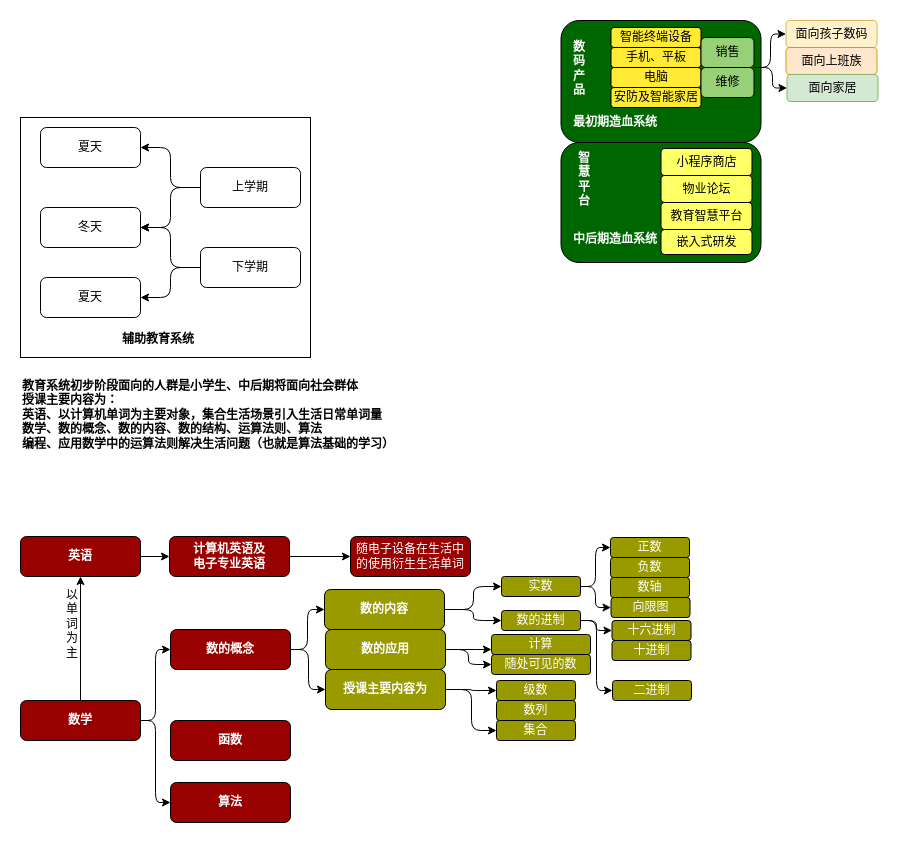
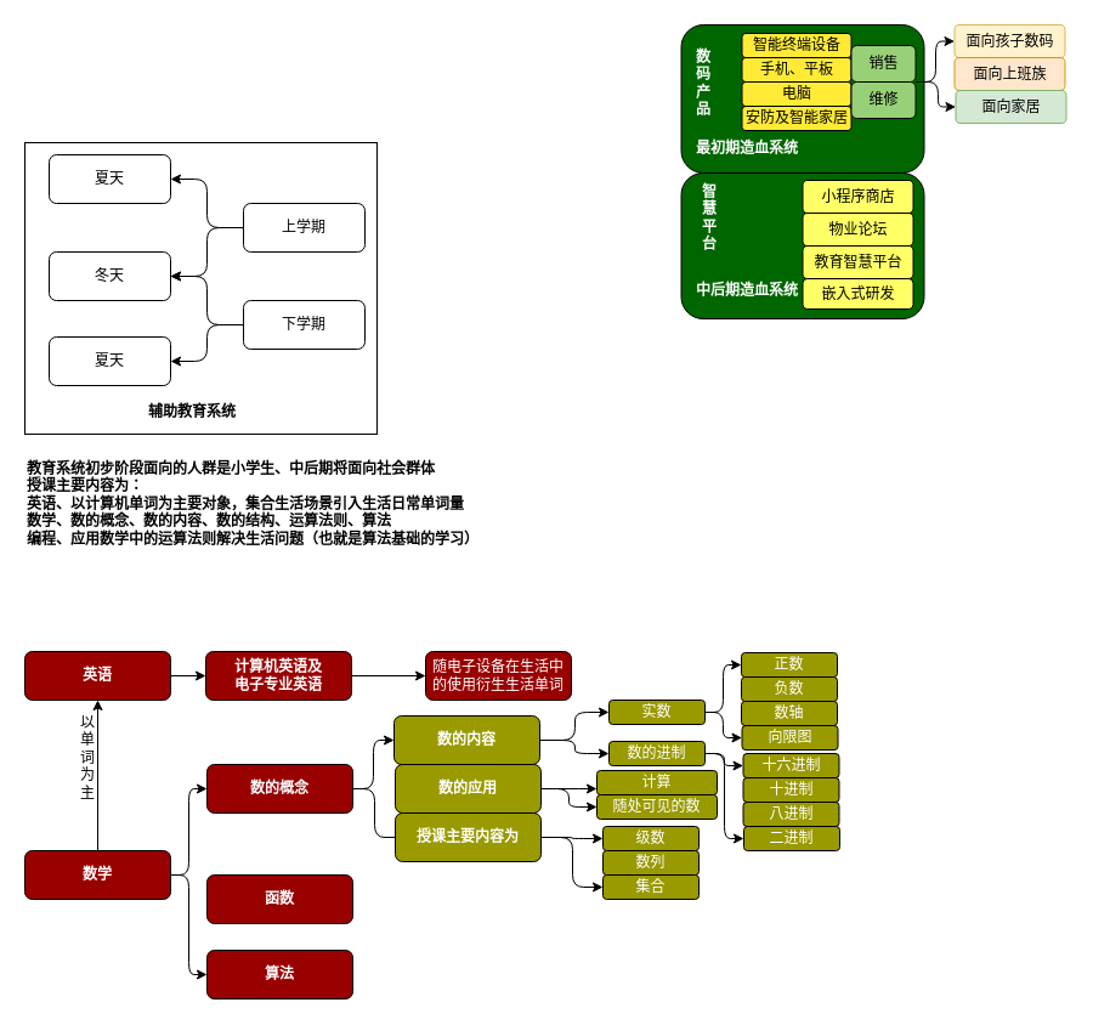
  <mxCell id="0" />
  <mxCell id="1" parent="0" />
  <mxCell id="2" value="" style="group" vertex="1" connectable="0" parent="1"><mxGeometry x="560.5" y="142" width="200" height="120" as="geometry" /></mxCell>
  <mxCell id="3" value="" style="rounded=1;whiteSpace=wrap;html=1;fillColor=#006600;" vertex="1" parent="2"><mxGeometry width="200" height="120" as="geometry" /></mxCell>
  <mxCell id="4" value="小程序商店" style="rounded=1;whiteSpace=wrap;html=1;fillColor=#FFFF66;" vertex="1" parent="2"><mxGeometry x="100" y="6" width="91" height="27" as="geometry" /></mxCell>
  <mxCell id="5" value="物业论坛" style="rounded=1;whiteSpace=wrap;html=1;fillColor=#FFFF66;" vertex="1" parent="2"><mxGeometry x="100" y="33" width="91" height="27" as="geometry" /></mxCell>
  <mxCell id="6" value="教育智慧平台" style="rounded=1;whiteSpace=wrap;html=1;fillColor=#FFFF66;" vertex="1" parent="2"><mxGeometry x="100" y="60" width="91" height="27" as="geometry" /></mxCell>
  <mxCell id="7" value="嵌入式研发" style="rounded=1;whiteSpace=wrap;html=1;fillColor=#FFFF66;" vertex="1" parent="2"><mxGeometry x="100" y="87" width="91" height="25" as="geometry" /></mxCell>
  <mxCell id="8" value="&lt;b&gt;&lt;font color=&quot;#ffffff&quot;&gt;智&lt;br&gt;慧&lt;br&gt;平&lt;br&gt;台&lt;/font&gt;&lt;/b&gt;" style="text;html=1;resizable=0;points=[];autosize=1;align=left;verticalAlign=top;spacingTop=-4;" vertex="1" parent="2"><mxGeometry x="15" y="6" width="30" height="60" as="geometry" /></mxCell>
  <mxCell id="9" value="&lt;font color=&quot;#ffffff&quot;&gt;中后期造血系统&lt;/font&gt;" style="text;html=1;resizable=0;points=[];autosize=1;align=left;verticalAlign=top;spacingTop=-4;fontStyle=1" vertex="1" parent="2"><mxGeometry x="10" y="87" width="100" height="20" as="geometry" /></mxCell>
  <mxCell id="10" value="" style="group" vertex="1" connectable="0" parent="1"><mxGeometry x="560.5" y="20" width="260" height="122" as="geometry" /></mxCell>
  <mxCell id="11" value="" style="rounded=1;whiteSpace=wrap;html=1;fillColor=#006600;" vertex="1" parent="10"><mxGeometry width="200" height="122" as="geometry" /></mxCell>
  <mxCell id="12" value="&lt;span style=&quot;text-align: center ; white-space: normal&quot;&gt;&lt;b&gt;&lt;font color=&quot;#ffffff&quot;&gt;数&lt;br&gt;码&lt;br&gt;产&lt;br&gt;品&lt;/font&gt;&lt;/b&gt;&lt;/span&gt;" style="text;html=1;resizable=0;points=[];autosize=1;align=left;verticalAlign=top;spacingTop=-4;" vertex="1" parent="10"><mxGeometry x="10" y="17" width="30" height="60" as="geometry" /></mxCell>
  <mxCell id="13" value="&lt;b&gt;&lt;font color=&quot;#ffffff&quot;&gt;最初期造血系统&lt;/font&gt;&lt;/b&gt;" style="text;html=1;resizable=0;points=[];autosize=1;align=left;verticalAlign=top;spacingTop=-4;" vertex="1" parent="10"><mxGeometry x="10" y="92" width="100" height="20" as="geometry" /></mxCell>
  <mxCell id="14" value="" style="group" vertex="1" connectable="0" parent="10"><mxGeometry x="50" y="7" width="210" height="80" as="geometry" /></mxCell>
  <mxCell id="15" value="智能终端设备" style="rounded=1;whiteSpace=wrap;html=1;fillColor=#FFEB36;" vertex="1" parent="14"><mxGeometry width="90" height="20" as="geometry" /></mxCell>
  <mxCell id="16" value="手机、平板" style="rounded=1;whiteSpace=wrap;html=1;fillColor=#FFEB36;" vertex="1" parent="14"><mxGeometry y="20" width="90" height="20" as="geometry" /></mxCell>
  <mxCell id="17" value="电脑" style="rounded=1;whiteSpace=wrap;html=1;fillColor=#FFEB36;" vertex="1" parent="14"><mxGeometry y="40" width="90" height="20" as="geometry" /></mxCell>
  <mxCell id="18" value="安防及智能家居" style="rounded=1;whiteSpace=wrap;html=1;fillColor=#FFEB36;" vertex="1" parent="14"><mxGeometry y="60" width="90" height="20" as="geometry" /></mxCell>
  <mxCell id="19" value="" style="group" vertex="1" connectable="0" parent="14"><mxGeometry x="90" y="10" width="120" height="60" as="geometry" /></mxCell>
  <mxCell id="20" value="销售" style="rounded=1;whiteSpace=wrap;html=1;fillColor=#97D077;" vertex="1" parent="19"><mxGeometry width="53" height="30" as="geometry" /></mxCell>
  <mxCell id="21" value="维修&lt;span style=&quot;font-family: &amp;#34;helvetica&amp;#34; , &amp;#34;arial&amp;#34; , sans-serif ; font-size: 0px ; white-space: nowrap&quot;&gt;%3CmxGraphModel%3E%3Croot%3E%3CmxCell%20id%3D%220%22%2F%3E%3CmxCell%20id%3D%221%22%20parent%3D%220%22%2F%3E%3CmxCell%20id%3D%222%22%20value%3D%22%E9%94%80%E5%94%AE%22%20style%3D%22rounded%3D1%3BwhiteSpace%3Dwrap%3Bhtml%3D1%3B%22%20vertex%3D%221%22%20parent%3D%221%22%3E%3CmxGeometry%20x%3D%22600%22%20y%3D%2270%22%20width%3D%22100%22%20height%3D%2230%22%20as%3D%22geometry%22%2F%3E%3C%2FmxCell%3E%3C%2Froot%3E%3C%2FmxGraphModel%3E&lt;/span&gt;" style="rounded=1;whiteSpace=wrap;html=1;fillColor=#97D077;" vertex="1" parent="19"><mxGeometry y="30" width="53" height="30" as="geometry" /></mxCell>
  <mxCell id="22" value="面向孩子数码" style="rounded=1;whiteSpace=wrap;html=1;fillColor=#fff2cc;strokeColor=#d6b656;" vertex="1" parent="1"><mxGeometry x="785.5" y="20" width="91" height="27" as="geometry" /></mxCell>
  <mxCell id="23" value="面向上班族" style="rounded=1;whiteSpace=wrap;html=1;fillColor=#ffe6cc;strokeColor=#d79b00;" vertex="1" parent="1"><mxGeometry x="785.5" y="47" width="91" height="27" as="geometry" /></mxCell>
  <mxCell id="24" value="面向家居" style="rounded=1;whiteSpace=wrap;html=1;fillColor=#d5e8d4;strokeColor=#82b366;" vertex="1" parent="1"><mxGeometry x="786.5" y="74" width="91" height="27" as="geometry" /></mxCell>
  <mxCell id="25" value="" style="edgeStyle=elbowEdgeStyle;elbow=horizontal;endArrow=classic;html=1;entryX=0;entryY=0.5;entryDx=0;entryDy=0;" edge="1" parent="1" target="22"><mxGeometry width="50" height="50" relative="1" as="geometry"><mxPoint x="753.5" y="67" as="sourcePoint" /><mxPoint x="295.5" y="57" as="targetPoint" /></mxGeometry></mxCell>
  <mxCell id="26" value="" style="edgeStyle=elbowEdgeStyle;elbow=horizontal;endArrow=classic;html=1;exitX=1.057;exitY=0;exitDx=0;exitDy=0;entryX=0;entryY=0.5;entryDx=0;entryDy=0;exitPerimeter=0;" edge="1" parent="1" source="21" target="24"><mxGeometry width="50" height="50" relative="1" as="geometry"><mxPoint x="365.5" y="107" as="sourcePoint" /><mxPoint x="305.5" y="67" as="targetPoint" /></mxGeometry></mxCell>
  <mxCell id="27" value="" style="group" vertex="1" connectable="0" parent="1"><mxGeometry x="20" y="117" width="290" height="240" as="geometry" /></mxCell>
  <mxCell id="28" value="" style="rounded=0;whiteSpace=wrap;html=1;" vertex="1" parent="27"><mxGeometry width="290" height="240" as="geometry" /></mxCell>
  <mxCell id="29" value="夏天" style="rounded=1;whiteSpace=wrap;html=1;" vertex="1" parent="27"><mxGeometry x="20" y="10" width="100" height="40" as="geometry" /></mxCell>
  <mxCell id="30" value="夏天" style="rounded=1;whiteSpace=wrap;html=1;" vertex="1" parent="27"><mxGeometry x="20" y="160" width="100" height="40" as="geometry" /></mxCell>
  <mxCell id="31" value="冬天" style="rounded=1;whiteSpace=wrap;html=1;" vertex="1" parent="27"><mxGeometry x="20" y="90" width="100" height="40" as="geometry" /></mxCell>
  <mxCell id="32" value="上学期" style="rounded=1;whiteSpace=wrap;html=1;" vertex="1" parent="27"><mxGeometry x="180" y="50" width="100" height="40" as="geometry" /></mxCell>
  <mxCell id="33" value="下学期" style="rounded=1;whiteSpace=wrap;html=1;" vertex="1" parent="27"><mxGeometry x="180" y="130" width="100" height="40" as="geometry" /></mxCell>
  <mxCell id="34" value="" style="edgeStyle=elbowEdgeStyle;elbow=horizontal;endArrow=classic;html=1;exitX=0;exitY=0.5;exitDx=0;exitDy=0;" edge="1" parent="27" source="32" target="29"><mxGeometry width="50" height="50" relative="1" as="geometry"><mxPoint x="150" y="270" as="sourcePoint" /><mxPoint x="200" y="220" as="targetPoint" /></mxGeometry></mxCell>
  <mxCell id="35" value="" style="edgeStyle=elbowEdgeStyle;elbow=horizontal;endArrow=classic;html=1;exitX=0;exitY=0.5;exitDx=0;exitDy=0;entryX=1;entryY=0.5;entryDx=0;entryDy=0;" edge="1" parent="27" source="32" target="31"><mxGeometry width="50" height="50" relative="1" as="geometry"><mxPoint x="200" y="50" as="sourcePoint" /><mxPoint x="130" y="40" as="targetPoint" /></mxGeometry></mxCell>
  <mxCell id="36" value="" style="edgeStyle=elbowEdgeStyle;elbow=horizontal;endArrow=classic;html=1;exitX=0;exitY=0.5;exitDx=0;exitDy=0;entryX=1;entryY=0.5;entryDx=0;entryDy=0;" edge="1" parent="27" source="33" target="31"><mxGeometry width="50" height="50" relative="1" as="geometry"><mxPoint x="210" y="60" as="sourcePoint" /><mxPoint x="140" y="50" as="targetPoint" /></mxGeometry></mxCell>
  <mxCell id="37" value="" style="edgeStyle=elbowEdgeStyle;elbow=horizontal;endArrow=classic;html=1;exitX=0;exitY=0.5;exitDx=0;exitDy=0;entryX=1;entryY=0.5;entryDx=0;entryDy=0;" edge="1" parent="27" source="33" target="30"><mxGeometry width="50" height="50" relative="1" as="geometry"><mxPoint x="220" y="70" as="sourcePoint" /><mxPoint x="150" y="60" as="targetPoint" /></mxGeometry></mxCell>
  <mxCell id="38" value="&lt;b&gt;辅助教育系统&lt;/b&gt;" style="text;html=1;resizable=0;points=[];autosize=1;align=left;verticalAlign=top;spacingTop=-4;" vertex="1" parent="27"><mxGeometry x="100" y="212" width="90" height="20" as="geometry" /></mxCell>
  <mxCell id="39" value="&lt;b&gt;教育系统初步阶段面向的人群是小学生、中后期将面向社会群体&lt;br&gt;授课主要内容为：&lt;br&gt;英语、以计算机单词为主要对象，集合生活场景引入生活日常单词量&lt;br&gt;数学、数的概念、数的内容、数的结构、运算法则、算法&lt;br&gt;编程、应用数学中的运算法则解决生活问题（也就是算法基础的学习）&lt;/b&gt;" style="text;html=1;resizable=0;points=[];autosize=1;align=left;verticalAlign=top;spacingTop=-4;" vertex="1" parent="1"><mxGeometry x="20" y="376" width="390" height="70" as="geometry" /></mxCell>
  <mxCell id="40" value="" style="edgeStyle=orthogonalEdgeStyle;rounded=0;orthogonalLoop=1;jettySize=auto;html=1;" edge="1" parent="1" source="41" target="43"><mxGeometry relative="1" as="geometry" /></mxCell>
  <mxCell id="41" value="&lt;font color=&quot;#ffffff&quot;&gt;&lt;b&gt;英语&lt;/b&gt;&lt;/font&gt;" style="rounded=1;whiteSpace=wrap;html=1;fillColor=#990000;" vertex="1" parent="1"><mxGeometry x="20" y="536" width="120" height="40" as="geometry" /></mxCell>
  <mxCell id="42" value="" style="edgeStyle=orthogonalEdgeStyle;rounded=0;orthogonalLoop=1;jettySize=auto;html=1;" edge="1" parent="1" source="43" target="44"><mxGeometry relative="1" as="geometry" /></mxCell>
  <mxCell id="43" value="&lt;font color=&quot;#ffffff&quot;&gt;&lt;b&gt;计算机英语及&lt;br&gt;电子专业英语&lt;/b&gt;&lt;/font&gt;" style="rounded=1;whiteSpace=wrap;html=1;fillColor=#990000;" vertex="1" parent="1"><mxGeometry x="169" y="536" width="120" height="40" as="geometry" /></mxCell>
  <mxCell id="44" value="&lt;font color=&quot;#ffffff&quot;&gt;&lt;span style=&quot;font-weight: normal&quot;&gt;随电子设备在生活中的使用衍生生活单词&lt;/span&gt;&lt;/font&gt;" style="rounded=1;whiteSpace=wrap;html=1;fillColor=#990000;fontStyle=1" vertex="1" parent="1"><mxGeometry x="350" y="536" width="120" height="40" as="geometry" /></mxCell>
  <mxCell id="45" value="" style="edgeStyle=orthogonalEdgeStyle;rounded=0;orthogonalLoop=1;jettySize=auto;html=1;" edge="1" parent="1" source="46" target="41"><mxGeometry relative="1" as="geometry" /></mxCell>
  <mxCell id="46" value="&lt;font color=&quot;#ffffff&quot;&gt;&lt;b&gt;数学&lt;/b&gt;&lt;/font&gt;" style="rounded=1;whiteSpace=wrap;html=1;fillColor=#990000;" vertex="1" parent="1"><mxGeometry x="20" y="700" width="120" height="40" as="geometry" /></mxCell>
  <mxCell id="47" value="&lt;font color=&quot;#ffffff&quot;&gt;&lt;b&gt;数的概念&lt;/b&gt;&lt;/font&gt;" style="rounded=1;whiteSpace=wrap;html=1;fillColor=#990000;" vertex="1" parent="1"><mxGeometry x="170" y="629" width="120" height="40" as="geometry" /></mxCell>
  <mxCell id="48" value="以&lt;br&gt;单&lt;br&gt;词&lt;br&gt;为&lt;br&gt;主" style="text;html=1;resizable=0;points=[];autosize=1;align=left;verticalAlign=top;spacingTop=-4;" vertex="1" parent="1"><mxGeometry x="64" y="585" width="30" height="70" as="geometry" /></mxCell>
  <mxCell id="49" value="" style="edgeStyle=elbowEdgeStyle;elbow=horizontal;endArrow=classic;html=1;entryX=0;entryY=0.5;entryDx=0;entryDy=0;exitX=1;exitY=0.5;exitDx=0;exitDy=0;" edge="1" parent="1" source="47" target="69"><mxGeometry width="50" height="50" relative="1" as="geometry"><mxPoint x="290" y="686" as="sourcePoint" /><mxPoint x="340" y="636" as="targetPoint" /></mxGeometry></mxCell>
- <mxCell id="50" value="" style="edgeStyle=elbowEdgeStyle;elbow=horizontal;endArrow=classic;html=1;entryX=0;entryY=0.5;entryDx=0;entryDy=0;exitX=1;exitY=0.5;exitDx=0;exitDy=0;" edge="1" parent="1" source="47" target="71"><mxGeometry width="50" height="50" relative="1" as="geometry"><mxPoint x="300" y="690" as="sourcePoint" /><mxPoint x="335" y="650" as="targetPoint" /></mxGeometry></mxCell>
+ <mxCell id="50" value="" style="edgeStyle=elbowEdgeStyle;elbow=horizontal;endArrow=none;html=1;entryX=0;entryY=0.5;entryDx=0;entryDy=0;exitX=1;exitY=0.5;exitDx=0;exitDy=0;" edge="1" parent="1" source="47" target="71"><mxGeometry width="50" height="50" relative="1" as="geometry"><mxPoint x="300" y="690" as="sourcePoint" /><mxPoint x="335" y="650" as="targetPoint" /></mxGeometry></mxCell>
  <mxCell id="51" value="&lt;font color=&quot;#ffffff&quot;&gt;&lt;b&gt;函数&lt;/b&gt;&lt;/font&gt;" style="rounded=1;whiteSpace=wrap;html=1;fillColor=#990000;" vertex="1" parent="1"><mxGeometry x="170" y="720" width="120" height="40" as="geometry" /></mxCell>
  <mxCell id="52" value="&lt;font color=&quot;#ffffff&quot;&gt;&lt;b&gt;算法&lt;/b&gt;&lt;/font&gt;" style="rounded=1;whiteSpace=wrap;html=1;fillColor=#990000;" vertex="1" parent="1"><mxGeometry x="170" y="782" width="120" height="40" as="geometry" /></mxCell>
  <mxCell id="53" value="" style="edgeStyle=elbowEdgeStyle;elbow=horizontal;endArrow=classic;html=1;exitX=1;exitY=0.5;exitDx=0;exitDy=0;entryX=0;entryY=0.5;entryDx=0;entryDy=0;" edge="1" parent="1" source="69" target="54"><mxGeometry width="50" height="50" relative="1" as="geometry"><mxPoint x="450" y="646" as="sourcePoint" /><mxPoint x="500" y="606" as="targetPoint" /></mxGeometry></mxCell>
  <mxCell id="54" value="&lt;font color=&quot;#ffffff&quot;&gt;&lt;span style=&quot;font-weight: normal&quot;&gt;实数&lt;/span&gt;&lt;/font&gt;" style="rounded=1;whiteSpace=wrap;html=1;fillColor=#999900;fontStyle=1" vertex="1" parent="1"><mxGeometry x="501" y="576" width="79" height="20" as="geometry" /></mxCell>
  <mxCell id="55" value="" style="group" vertex="1" connectable="0" parent="1"><mxGeometry x="610" y="537" width="79.5" height="80" as="geometry" /></mxCell>
  <mxCell id="56" value="&lt;font color=&quot;#ffffff&quot;&gt;正数&lt;/font&gt;" style="rounded=1;whiteSpace=wrap;html=1;fillColor=#999900;" vertex="1" parent="55"><mxGeometry width="79" height="20" as="geometry" /></mxCell>
  <mxCell id="57" value="&lt;font color=&quot;#ffffff&quot;&gt;负数&lt;/font&gt;" style="rounded=1;whiteSpace=wrap;html=1;fillColor=#999900;" vertex="1" parent="55"><mxGeometry y="20" width="79" height="20" as="geometry" /></mxCell>
  <mxCell id="58" value="&lt;font color=&quot;#ffffff&quot;&gt;数轴&lt;/font&gt;" style="rounded=1;whiteSpace=wrap;html=1;fillColor=#999900;" vertex="1" parent="55"><mxGeometry y="40" width="79" height="20" as="geometry" /></mxCell>
  <mxCell id="59" value="&lt;font color=&quot;#ffffff&quot;&gt;向限图&lt;/font&gt;" style="rounded=1;whiteSpace=wrap;html=1;fillColor=#999900;" vertex="1" parent="55"><mxGeometry x="0.5" y="60" width="79" height="20" as="geometry" /></mxCell>
  <mxCell id="60" value="" style="edgeStyle=elbowEdgeStyle;elbow=horizontal;endArrow=classic;html=1;exitX=1;exitY=0.5;exitDx=0;exitDy=0;entryX=0;entryY=0.5;entryDx=0;entryDy=0;" edge="1" parent="1" source="54" target="56"><mxGeometry width="50" height="50" relative="1" as="geometry"><mxPoint x="455" y="650" as="sourcePoint" /><mxPoint x="511" y="596" as="targetPoint" /></mxGeometry></mxCell>
  <mxCell id="61" value="" style="edgeStyle=elbowEdgeStyle;elbow=horizontal;endArrow=classic;html=1;exitX=1;exitY=0.5;exitDx=0;exitDy=0;entryX=0;entryY=0.5;entryDx=0;entryDy=0;" edge="1" parent="1" source="54" target="59"><mxGeometry width="50" height="50" relative="1" as="geometry"><mxPoint x="465" y="660" as="sourcePoint" /><mxPoint x="521" y="606" as="targetPoint" /></mxGeometry></mxCell>
  <mxCell id="62" value="&lt;font color=&quot;#ffffff&quot;&gt;&lt;span style=&quot;font-weight: normal&quot;&gt;计算&lt;/span&gt;&lt;/font&gt;" style="rounded=1;whiteSpace=wrap;html=1;fillColor=#999900;fontStyle=1" vertex="1" parent="1"><mxGeometry x="491" y="634" width="99" height="20" as="geometry" /></mxCell>
  <mxCell id="63" value="&lt;font color=&quot;#ffffff&quot;&gt;&lt;span style=&quot;font-weight: normal&quot;&gt;随处可见的数&lt;/span&gt;&lt;/font&gt;" style="rounded=1;whiteSpace=wrap;html=1;fillColor=#999900;fontStyle=1" vertex="1" parent="1"><mxGeometry x="491" y="654" width="99" height="20" as="geometry" /></mxCell>
  <mxCell id="64" value="&lt;font color=&quot;#ffffff&quot;&gt;&lt;span style=&quot;font-weight: normal&quot;&gt;数的进制&lt;/span&gt;&lt;/font&gt;" style="rounded=1;whiteSpace=wrap;html=1;fillColor=#999900;fontStyle=1" vertex="1" parent="1"><mxGeometry x="501" y="610" width="79" height="20" as="geometry" /></mxCell>
  <mxCell id="65" value="" style="edgeStyle=elbowEdgeStyle;elbow=horizontal;endArrow=classic;html=1;exitX=1;exitY=0.5;exitDx=0;exitDy=0;entryX=0;entryY=0.5;entryDx=0;entryDy=0;" edge="1" parent="1" source="69" target="64"><mxGeometry width="50" height="50" relative="1" as="geometry"><mxPoint x="455" y="650" as="sourcePoint" /><mxPoint x="511" y="596" as="targetPoint" /></mxGeometry></mxCell>
  <mxCell id="66" value="" style="edgeStyle=elbowEdgeStyle;elbow=horizontal;endArrow=classic;html=1;exitX=1;exitY=0.5;exitDx=0;exitDy=0;entryX=0;entryY=0.5;entryDx=0;entryDy=0;" edge="1" parent="1" source="46" target="47"><mxGeometry width="50" height="50" relative="1" as="geometry"><mxPoint x="465" y="660" as="sourcePoint" /><mxPoint x="521" y="606" as="targetPoint" /></mxGeometry></mxCell>
  <mxCell id="67" value="" style="edgeStyle=elbowEdgeStyle;elbow=horizontal;endArrow=classic;html=1;exitX=1;exitY=0.5;exitDx=0;exitDy=0;entryX=0;entryY=0.5;entryDx=0;entryDy=0;" edge="1" parent="1" source="46" target="52"><mxGeometry width="50" height="50" relative="1" as="geometry"><mxPoint x="475" y="670" as="sourcePoint" /><mxPoint x="531" y="616" as="targetPoint" /></mxGeometry></mxCell>
  <mxCell id="68" value="" style="group" vertex="1" connectable="0" parent="1"><mxGeometry x="324" y="589" width="121" height="120" as="geometry" /></mxCell>
  <mxCell id="69" value="&lt;font color=&quot;#ffffff&quot;&gt;&lt;b&gt;数的内容&lt;/b&gt;&lt;/font&gt;" style="rounded=1;whiteSpace=wrap;html=1;fillColor=#999900;" vertex="1" parent="68"><mxGeometry width="120" height="40" as="geometry" /></mxCell>
  <mxCell id="70" value="&lt;font color=&quot;#ffffff&quot;&gt;&lt;b&gt;数的应用&lt;/b&gt;&lt;/font&gt;" style="rounded=1;whiteSpace=wrap;html=1;fillColor=#999900;" vertex="1" parent="68"><mxGeometry x="1" y="40" width="120" height="40" as="geometry" /></mxCell>
  <mxCell id="71" value="&lt;font color=&quot;#ffffff&quot;&gt;&lt;b&gt;授课主要内容为&lt;/b&gt;&lt;/font&gt;" style="rounded=1;whiteSpace=wrap;html=1;fillColor=#999900;" vertex="1" parent="68"><mxGeometry x="1" y="80" width="120" height="40" as="geometry" /></mxCell>
  <mxCell id="72" value="" style="group" vertex="1" connectable="0" parent="1"><mxGeometry x="611.5" y="620" width="79.5" height="80" as="geometry" /></mxCell>
  <mxCell id="73" value="&lt;font color=&quot;#ffffff&quot;&gt;十六进制&lt;/font&gt;" style="rounded=1;whiteSpace=wrap;html=1;fillColor=#999900;" vertex="1" parent="72"><mxGeometry width="79" height="20" as="geometry" /></mxCell>
  <mxCell id="74" value="&lt;font color=&quot;#ffffff&quot;&gt;十进制&lt;/font&gt;" style="rounded=1;whiteSpace=wrap;html=1;fillColor=#999900;" vertex="1" parent="72"><mxGeometry y="20" width="79" height="20" as="geometry" /></mxCell>
+ <mxCell id="75" value="&lt;font color=&quot;#ffffff&quot;&gt;八进制&lt;/font&gt;" style="rounded=1;whiteSpace=wrap;html=1;fillColor=#999900;" vertex="1" parent="72"><mxGeometry y="40" width="79" height="20" as="geometry" /></mxCell>
  <mxCell id="76" value="&lt;font color=&quot;#ffffff&quot;&gt;二进制&lt;/font&gt;" style="rounded=1;whiteSpace=wrap;html=1;fillColor=#999900;" vertex="1" parent="72"><mxGeometry x="0.5" y="60" width="79" height="20" as="geometry" /></mxCell>
  <mxCell id="77" value="" style="edgeStyle=elbowEdgeStyle;elbow=horizontal;endArrow=classic;html=1;exitX=1;exitY=0.5;exitDx=0;exitDy=0;entryX=0;entryY=0.5;entryDx=0;entryDy=0;" edge="1" parent="1" source="64" target="76"><mxGeometry width="50" height="50" relative="1" as="geometry"><mxPoint x="590" y="596" as="sourcePoint" /><mxPoint x="620" y="557" as="targetPoint" /></mxGeometry></mxCell>
  <mxCell id="78" value="" style="edgeStyle=elbowEdgeStyle;elbow=horizontal;endArrow=classic;html=1;exitX=1;exitY=0.5;exitDx=0;exitDy=0;entryX=0;entryY=0.5;entryDx=0;entryDy=0;" edge="1" parent="1" source="64" target="73"><mxGeometry width="50" height="50" relative="1" as="geometry"><mxPoint x="600" y="606" as="sourcePoint" /><mxPoint x="630" y="567" as="targetPoint" /></mxGeometry></mxCell>
  <mxCell id="79" value="" style="edgeStyle=elbowEdgeStyle;elbow=horizontal;endArrow=classic;html=1;exitX=1;exitY=0.5;exitDx=0;exitDy=0;entryX=0;entryY=0.75;entryDx=0;entryDy=0;" edge="1" parent="1" source="70" target="62"><mxGeometry width="50" height="50" relative="1" as="geometry"><mxPoint x="454" y="619" as="sourcePoint" /><mxPoint x="511" y="596" as="targetPoint" /></mxGeometry></mxCell>
  <mxCell id="80" value="" style="edgeStyle=elbowEdgeStyle;elbow=horizontal;endArrow=classic;html=1;exitX=1;exitY=0.5;exitDx=0;exitDy=0;entryX=0;entryY=0.5;entryDx=0;entryDy=0;" edge="1" parent="1" source="70" target="63"><mxGeometry width="50" height="50" relative="1" as="geometry"><mxPoint x="464" y="629" as="sourcePoint" /><mxPoint x="521" y="606" as="targetPoint" /></mxGeometry></mxCell>
  <mxCell id="81" value="" style="group" vertex="1" connectable="0" parent="1"><mxGeometry x="496" y="680" width="79.5" height="80" as="geometry" /></mxCell>
  <mxCell id="82" value="&lt;font color=&quot;#ffffff&quot;&gt;级数&lt;/font&gt;" style="rounded=1;whiteSpace=wrap;html=1;fillColor=#999900;" vertex="1" parent="81"><mxGeometry width="79" height="20" as="geometry" /></mxCell>
  <mxCell id="83" value="&lt;font color=&quot;#ffffff&quot;&gt;数列&lt;/font&gt;" style="rounded=1;whiteSpace=wrap;html=1;fillColor=#999900;" vertex="1" parent="81"><mxGeometry y="20" width="79" height="20" as="geometry" /></mxCell>
  <mxCell id="84" value="&lt;font color=&quot;#ffffff&quot;&gt;集合&lt;/font&gt;" style="rounded=1;whiteSpace=wrap;html=1;fillColor=#999900;" vertex="1" parent="81"><mxGeometry y="40" width="79" height="20" as="geometry" /></mxCell>
  <mxCell id="85" value="" style="edgeStyle=elbowEdgeStyle;elbow=horizontal;endArrow=classic;html=1;exitX=1;exitY=0.5;exitDx=0;exitDy=0;entryX=0;entryY=0.5;entryDx=0;entryDy=0;" edge="1" parent="1" source="71" target="82"><mxGeometry width="50" height="50" relative="1" as="geometry"><mxPoint x="455" y="659" as="sourcePoint" /><mxPoint x="501" y="674" as="targetPoint" /></mxGeometry></mxCell>
  <mxCell id="86" value="" style="edgeStyle=elbowEdgeStyle;elbow=horizontal;endArrow=classic;html=1;exitX=1;exitY=0.5;exitDx=0;exitDy=0;entryX=0;entryY=0.5;entryDx=0;entryDy=0;" edge="1" parent="1" source="71" target="84"><mxGeometry width="50" height="50" relative="1" as="geometry"><mxPoint x="465" y="669" as="sourcePoint" /><mxPoint x="511" y="684" as="targetPoint" /></mxGeometry></mxCell>
